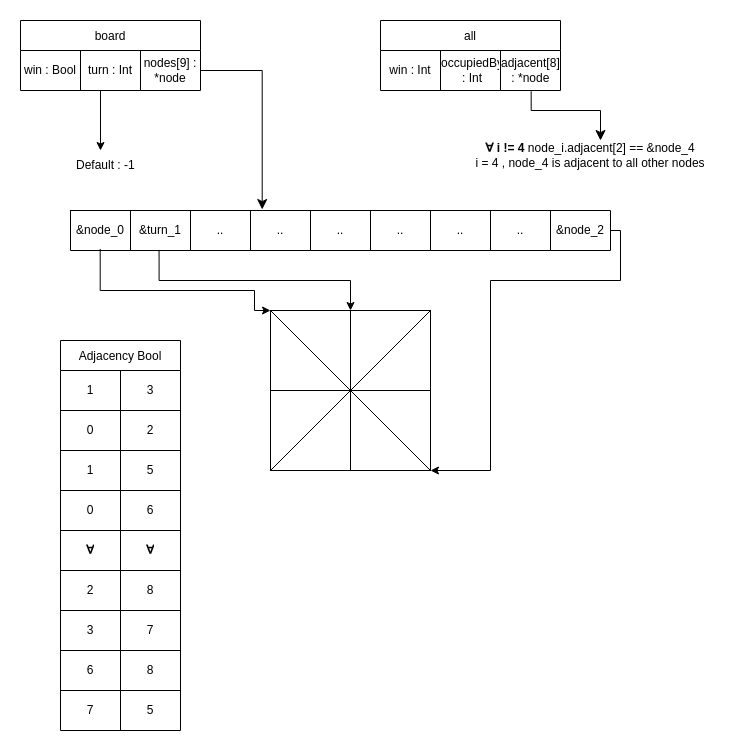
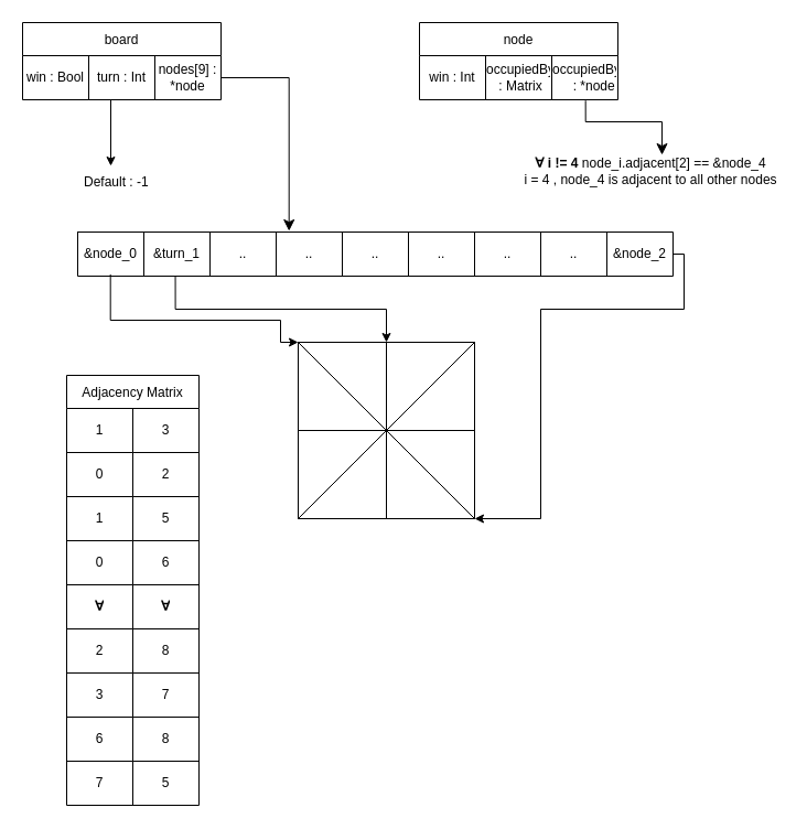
  <mxCell id="0" />
  <mxCell id="1" parent="0" />
  <mxCell id="2" value="board" style="shape=table;startSize=30;container=1;collapsible=0;childLayout=tableLayout;" vertex="1" parent="1"><mxGeometry x="20" y="20" width="180" height="70" as="geometry" /></mxCell>
  <mxCell id="3" value="" style="shape=tableRow;horizontal=0;startSize=0;swimlaneHead=0;swimlaneBody=0;strokeColor=inherit;top=0;left=0;bottom=0;right=0;collapsible=0;dropTarget=0;fillColor=none;points=[[0,0.5],[1,0.5]];portConstraint=eastwest;" vertex="1" parent="2"><mxGeometry y="30" width="180" height="40" as="geometry" /></mxCell>
  <mxCell id="4" value="&lt;div&gt;win : Bool&lt;/div&gt;" style="shape=partialRectangle;html=1;whiteSpace=wrap;connectable=0;strokeColor=inherit;overflow=hidden;fillColor=none;top=0;left=0;bottom=0;right=0;pointerEvents=1;" vertex="1" parent="3"><mxGeometry width="60" height="40" as="geometry"><mxRectangle width="60" height="40" as="alternateBounds" /></mxGeometry></mxCell>
  <mxCell id="5" value="turn : Int" style="shape=partialRectangle;html=1;whiteSpace=wrap;connectable=0;strokeColor=inherit;overflow=hidden;fillColor=none;top=0;left=0;bottom=0;right=0;pointerEvents=1;" vertex="1" parent="3"><mxGeometry x="60" width="60" height="40" as="geometry"><mxRectangle width="60" height="40" as="alternateBounds" /></mxGeometry></mxCell>
  <mxCell id="6" value="&lt;div&gt;nodes[9] : *node&lt;/div&gt;" style="shape=partialRectangle;html=1;whiteSpace=wrap;connectable=0;strokeColor=inherit;overflow=hidden;fillColor=none;top=0;left=0;bottom=0;right=0;pointerEvents=1;" vertex="1" parent="3"><mxGeometry x="120" width="60" height="40" as="geometry"><mxRectangle width="60" height="40" as="alternateBounds" /></mxGeometry></mxCell>
  <mxCell id="7" value="" style="edgeStyle=segmentEdgeStyle;endArrow=classic;html=1;curved=0;rounded=0;endSize=8;startSize=8;entryX=0.355;entryY=-0.025;entryDx=0;entryDy=0;entryPerimeter=0;" edge="1" parent="1" source="3" target="9"><mxGeometry width="50" height="50" relative="1" as="geometry"><mxPoint x="180" y="140" as="sourcePoint" /><mxPoint x="230" y="170" as="targetPoint" /></mxGeometry></mxCell>
  <mxCell id="8" value="" style="shape=table;startSize=0;container=1;collapsible=0;childLayout=tableLayout;" vertex="1" parent="1"><mxGeometry x="70" y="210" width="540" height="40" as="geometry" /></mxCell>
  <mxCell id="9" value="" style="shape=tableRow;horizontal=0;startSize=0;swimlaneHead=0;swimlaneBody=0;strokeColor=inherit;top=0;left=0;bottom=0;right=0;collapsible=0;dropTarget=0;fillColor=none;points=[[0,0.5],[1,0.5]];portConstraint=eastwest;" vertex="1" parent="8"><mxGeometry width="540" height="40" as="geometry" /></mxCell>
  <mxCell id="10" value="&amp;amp;node_0" style="shape=partialRectangle;html=1;whiteSpace=wrap;connectable=0;strokeColor=inherit;overflow=hidden;fillColor=none;top=0;left=0;bottom=0;right=0;pointerEvents=1;" vertex="1" parent="9"><mxGeometry width="60" height="40" as="geometry"><mxRectangle width="60" height="40" as="alternateBounds" /></mxGeometry></mxCell>
  <mxCell id="11" value="&lt;div&gt;&amp;amp;turn_1&lt;/div&gt;" style="shape=partialRectangle;html=1;whiteSpace=wrap;connectable=0;strokeColor=inherit;overflow=hidden;fillColor=none;top=0;left=0;bottom=0;right=0;pointerEvents=1;" vertex="1" parent="9"><mxGeometry x="60" width="60" height="40" as="geometry"><mxRectangle width="60" height="40" as="alternateBounds" /></mxGeometry></mxCell>
  <mxCell id="12" value=".." style="shape=partialRectangle;html=1;whiteSpace=wrap;connectable=0;strokeColor=inherit;overflow=hidden;fillColor=none;top=0;left=0;bottom=0;right=0;pointerEvents=1;" vertex="1" parent="9"><mxGeometry x="120" width="60" height="40" as="geometry"><mxRectangle width="60" height="40" as="alternateBounds" /></mxGeometry></mxCell>
  <mxCell id="13" value=".." style="shape=partialRectangle;html=1;whiteSpace=wrap;connectable=0;strokeColor=inherit;overflow=hidden;fillColor=none;top=0;left=0;bottom=0;right=0;pointerEvents=1;" vertex="1" parent="9"><mxGeometry x="180" width="60" height="40" as="geometry"><mxRectangle width="60" height="40" as="alternateBounds" /></mxGeometry></mxCell>
  <mxCell id="14" value=".." style="shape=partialRectangle;html=1;whiteSpace=wrap;connectable=0;strokeColor=inherit;overflow=hidden;fillColor=none;top=0;left=0;bottom=0;right=0;pointerEvents=1;" vertex="1" parent="9"><mxGeometry x="240" width="60" height="40" as="geometry"><mxRectangle width="60" height="40" as="alternateBounds" /></mxGeometry></mxCell>
  <mxCell id="15" value=".." style="shape=partialRectangle;html=1;whiteSpace=wrap;connectable=0;strokeColor=inherit;overflow=hidden;fillColor=none;top=0;left=0;bottom=0;right=0;pointerEvents=1;" vertex="1" parent="9"><mxGeometry x="300" width="60" height="40" as="geometry"><mxRectangle width="60" height="40" as="alternateBounds" /></mxGeometry></mxCell>
  <mxCell id="16" value=".." style="shape=partialRectangle;html=1;whiteSpace=wrap;connectable=0;strokeColor=inherit;overflow=hidden;fillColor=none;top=0;left=0;bottom=0;right=0;pointerEvents=1;" vertex="1" parent="9"><mxGeometry x="360" width="60" height="40" as="geometry"><mxRectangle width="60" height="40" as="alternateBounds" /></mxGeometry></mxCell>
  <mxCell id="17" value=".." style="shape=partialRectangle;html=1;whiteSpace=wrap;connectable=0;strokeColor=inherit;overflow=hidden;fillColor=none;top=0;left=0;bottom=0;right=0;pointerEvents=1;" vertex="1" parent="9"><mxGeometry x="420" width="60" height="40" as="geometry"><mxRectangle width="60" height="40" as="alternateBounds" /></mxGeometry></mxCell>
  <mxCell id="18" value="&lt;div&gt;&amp;amp;node_2&lt;br&gt;&lt;/div&gt;" style="shape=partialRectangle;html=1;whiteSpace=wrap;connectable=0;strokeColor=inherit;overflow=hidden;fillColor=none;top=0;left=0;bottom=0;right=0;pointerEvents=1;" vertex="1" parent="9"><mxGeometry x="480" width="60" height="40" as="geometry"><mxRectangle width="60" height="40" as="alternateBounds" /></mxGeometry></mxCell>
  <mxCell id="19" value="" style="endArrow=classic;html=1;rounded=0;edgeStyle=orthogonalEdgeStyle;" edge="1" parent="1"><mxGeometry width="50" height="50" relative="1" as="geometry"><mxPoint x="100" y="90" as="sourcePoint" /><mxPoint x="100" y="150" as="targetPoint" /><Array as="points"><mxPoint x="100" y="90" /></Array></mxGeometry></mxCell>
  <mxCell id="20" value="Default : -1" style="text;strokeColor=none;fillColor=none;align=left;verticalAlign=middle;spacingLeft=4;spacingRight=4;overflow=hidden;points=[[0,0.5],[1,0.5]];portConstraint=eastwest;rotatable=0;whiteSpace=wrap;html=1;" vertex="1" parent="1"><mxGeometry x="70" y="150" width="80" height="30" as="geometry" /></mxCell>
  <mxCell id="21" value="" style="group" vertex="1" connectable="0" parent="1"><mxGeometry x="270" y="310" width="160" height="160" as="geometry" /></mxCell>
  <mxCell id="22" value="" style="rounded=0;whiteSpace=wrap;html=1;" vertex="1" parent="21"><mxGeometry width="160" height="160" as="geometry" /></mxCell>
  <mxCell id="23" value="" style="endArrow=none;html=1;rounded=0;entryX=0.5;entryY=1;entryDx=0;entryDy=0;exitX=0.5;exitY=0;exitDx=0;exitDy=0;" edge="1" parent="21" source="22" target="22"><mxGeometry width="50" height="50" relative="1" as="geometry"><mxPoint x="60" y="250" as="sourcePoint" /><mxPoint x="110" y="200" as="targetPoint" /></mxGeometry></mxCell>
  <mxCell id="24" value="" style="endArrow=none;html=1;rounded=0;entryX=0;entryY=0.5;entryDx=0;entryDy=0;exitX=1;exitY=0.5;exitDx=0;exitDy=0;" edge="1" parent="21" source="22" target="22"><mxGeometry width="50" height="50" relative="1" as="geometry"><mxPoint x="100" y="30" as="sourcePoint" /><mxPoint x="100" y="190" as="targetPoint" /></mxGeometry></mxCell>
  <mxCell id="25" value="" style="endArrow=none;html=1;rounded=0;" edge="1" parent="21"><mxGeometry width="50" height="50" relative="1" as="geometry"><mxPoint y="160" as="sourcePoint" /><mxPoint x="80" y="80" as="targetPoint" /></mxGeometry></mxCell>
  <mxCell id="26" value="" style="endArrow=none;html=1;rounded=0;" edge="1" parent="21"><mxGeometry width="50" height="50" relative="1" as="geometry"><mxPoint x="80" y="80" as="sourcePoint" /><mxPoint x="160" as="targetPoint" /></mxGeometry></mxCell>
  <mxCell id="27" value="" style="endArrow=none;html=1;rounded=0;exitX=1;exitY=1;exitDx=0;exitDy=0;" edge="1" parent="21" source="22"><mxGeometry width="50" height="50" relative="1" as="geometry"><mxPoint x="90" y="90" as="sourcePoint" /><mxPoint x="80" y="80" as="targetPoint" /></mxGeometry></mxCell>
  <mxCell id="28" value="" style="endArrow=none;html=1;rounded=0;exitX=1;exitY=1;exitDx=0;exitDy=0;" edge="1" parent="21"><mxGeometry width="50" height="50" relative="1" as="geometry"><mxPoint x="80" y="80" as="sourcePoint" /><mxPoint as="targetPoint" /></mxGeometry></mxCell>
  <mxCell id="29" value="" style="endArrow=classic;html=1;rounded=0;entryX=0;entryY=0;entryDx=0;entryDy=0;exitX=0.055;exitY=0.961;exitDx=0;exitDy=0;exitPerimeter=0;edgeStyle=orthogonalEdgeStyle;" edge="1" parent="1" source="9" target="22"><mxGeometry width="50" height="50" relative="1" as="geometry"><mxPoint x="120" y="370" as="sourcePoint" /><mxPoint x="170" y="320" as="targetPoint" /><Array as="points"><mxPoint x="100" y="290" /><mxPoint x="254" y="290" /></Array></mxGeometry></mxCell>
  <mxCell id="30" value="" style="endArrow=classic;html=1;rounded=0;entryX=0.5;entryY=0;entryDx=0;entryDy=0;exitX=0.164;exitY=1.004;exitDx=0;exitDy=0;exitPerimeter=0;edgeStyle=orthogonalEdgeStyle;" edge="1" parent="1" source="9" target="22"><mxGeometry width="50" height="50" relative="1" as="geometry"><mxPoint x="280" y="320" as="sourcePoint" /><mxPoint x="330" y="270" as="targetPoint" /></mxGeometry></mxCell>
  <mxCell id="31" value="" style="endArrow=classic;html=1;rounded=0;entryX=1;entryY=1;entryDx=0;entryDy=0;edgeStyle=orthogonalEdgeStyle;exitX=1;exitY=0.5;exitDx=0;exitDy=0;" edge="1" parent="1" source="9" target="22"><mxGeometry width="50" height="50" relative="1" as="geometry"><mxPoint x="610" y="275.04" as="sourcePoint" /><mxPoint x="478.62" y="504.96" as="targetPoint" /><Array as="points"><mxPoint x="620" y="230" /><mxPoint x="620" y="280" /><mxPoint x="490" y="280" /><mxPoint x="490" y="470" /></Array></mxGeometry></mxCell>
- <mxCell id="32" value="all" style="shape=table;startSize=30;container=1;collapsible=0;childLayout=tableLayout;" vertex="1" parent="1"><mxGeometry x="380" y="20" width="180" height="70" as="geometry" /></mxCell>
+ <mxCell id="32" value="node" style="shape=table;startSize=30;container=1;collapsible=0;childLayout=tableLayout;" vertex="1" parent="1"><mxGeometry x="380" y="20" width="180" height="70" as="geometry" /></mxCell>
  <mxCell id="33" value="" style="shape=tableRow;horizontal=0;startSize=0;swimlaneHead=0;swimlaneBody=0;strokeColor=inherit;top=0;left=0;bottom=0;right=0;collapsible=0;dropTarget=0;fillColor=none;points=[[0,0.5],[1,0.5]];portConstraint=eastwest;" vertex="1" parent="32"><mxGeometry y="30" width="180" height="40" as="geometry" /></mxCell>
  <mxCell id="34" value="win : Int" style="shape=partialRectangle;html=1;whiteSpace=wrap;connectable=0;strokeColor=inherit;overflow=hidden;fillColor=none;top=0;left=0;bottom=0;right=0;pointerEvents=1;" vertex="1" parent="33"><mxGeometry width="60" height="40" as="geometry"><mxRectangle width="60" height="40" as="alternateBounds" /></mxGeometry></mxCell>
- <mxCell id="35" value="occupiedBy : Int" style="shape=partialRectangle;html=1;whiteSpace=wrap;connectable=0;strokeColor=inherit;overflow=hidden;fillColor=none;top=0;left=0;bottom=0;right=0;pointerEvents=1;" vertex="1" parent="33"><mxGeometry x="60" width="60" height="40" as="geometry"><mxRectangle width="60" height="40" as="alternateBounds" /></mxGeometry></mxCell>
- <mxCell id="36" value="adjacent[8] : *node" style="shape=partialRectangle;html=1;whiteSpace=wrap;connectable=0;strokeColor=inherit;overflow=hidden;fillColor=none;top=0;left=0;bottom=0;right=0;pointerEvents=1;" vertex="1" parent="33"><mxGeometry x="120" width="60" height="40" as="geometry"><mxRectangle width="60" height="40" as="alternateBounds" /></mxGeometry></mxCell>
+ <mxCell id="35" value="occupiedBy : Matrix" style="shape=partialRectangle;html=1;whiteSpace=wrap;connectable=0;strokeColor=inherit;overflow=hidden;fillColor=none;top=0;left=0;bottom=0;right=0;pointerEvents=1;" vertex="1" parent="33"><mxGeometry x="60" width="60" height="40" as="geometry"><mxRectangle width="60" height="40" as="alternateBounds" /></mxGeometry></mxCell>
+ <mxCell id="36" value="occupiedBy[8] : *node" style="shape=partialRectangle;html=1;whiteSpace=wrap;connectable=0;strokeColor=inherit;overflow=hidden;fillColor=none;top=0;left=0;bottom=0;right=0;pointerEvents=1;" vertex="1" parent="33"><mxGeometry x="120" width="60" height="40" as="geometry"><mxRectangle width="60" height="40" as="alternateBounds" /></mxGeometry></mxCell>
  <mxCell id="37" value="" style="edgeStyle=segmentEdgeStyle;endArrow=classic;html=1;curved=0;rounded=0;endSize=8;startSize=8;exitX=0.837;exitY=1.018;exitDx=0;exitDy=0;exitPerimeter=0;" edge="1" parent="1" source="33"><mxGeometry width="50" height="50" relative="1" as="geometry"><mxPoint x="530" y="110" as="sourcePoint" /><mxPoint x="600" y="140" as="targetPoint" /><Array as="points"><mxPoint x="531" y="110" /><mxPoint x="600" y="110" /></Array></mxGeometry></mxCell>
  <mxCell id="38" value="&lt;div&gt;&lt;span lang=&quot;en&quot; class=&quot;BxUVEf ILfuVd&quot;&gt;&lt;span class=&quot;hgKElc&quot;&gt;&lt;b&gt;∀ i != 4 &lt;/b&gt;&lt;/span&gt;&lt;/span&gt;node_i.adjacent[2] == &amp;amp;node_4 &lt;br&gt;&lt;/div&gt;&lt;div&gt;i = 4 , node_4 is adjacent to all other nodes&lt;br&gt;&lt;/div&gt;" style="text;html=1;align=center;verticalAlign=middle;whiteSpace=wrap;rounded=0;" vertex="1" parent="1"><mxGeometry x="470" y="140" width="240" height="30" as="geometry" /></mxCell>
- <mxCell id="39" value="Adjacency Bool" style="shape=table;startSize=30;container=1;collapsible=0;childLayout=tableLayout;" vertex="1" parent="1"><mxGeometry x="60" y="340" width="120" height="390" as="geometry" /></mxCell>
+ <mxCell id="39" value="Adjacency Matrix" style="shape=table;startSize=30;container=1;collapsible=0;childLayout=tableLayout;" vertex="1" parent="1"><mxGeometry x="60" y="340" width="120" height="390" as="geometry" /></mxCell>
  <mxCell id="40" value="" style="shape=tableRow;horizontal=0;startSize=0;swimlaneHead=0;swimlaneBody=0;strokeColor=inherit;top=0;left=0;bottom=0;right=0;collapsible=0;dropTarget=0;fillColor=none;points=[[0,0.5],[1,0.5]];portConstraint=eastwest;" vertex="1" parent="39"><mxGeometry y="30" width="120" height="40" as="geometry" /></mxCell>
  <mxCell id="41" value="1" style="shape=partialRectangle;html=1;whiteSpace=wrap;connectable=0;strokeColor=inherit;overflow=hidden;fillColor=none;top=0;left=0;bottom=0;right=0;pointerEvents=1;" vertex="1" parent="40"><mxGeometry width="60" height="40" as="geometry"><mxRectangle width="60" height="40" as="alternateBounds" /></mxGeometry></mxCell>
  <mxCell id="42" value="3" style="shape=partialRectangle;html=1;whiteSpace=wrap;connectable=0;strokeColor=inherit;overflow=hidden;fillColor=none;top=0;left=0;bottom=0;right=0;pointerEvents=1;" vertex="1" parent="40"><mxGeometry x="60" width="60" height="40" as="geometry"><mxRectangle width="60" height="40" as="alternateBounds" /></mxGeometry></mxCell>
  <mxCell id="43" value="" style="shape=tableRow;horizontal=0;startSize=0;swimlaneHead=0;swimlaneBody=0;strokeColor=inherit;top=0;left=0;bottom=0;right=0;collapsible=0;dropTarget=0;fillColor=none;points=[[0,0.5],[1,0.5]];portConstraint=eastwest;" vertex="1" parent="39"><mxGeometry y="70" width="120" height="40" as="geometry" /></mxCell>
  <mxCell id="44" value="0" style="shape=partialRectangle;html=1;whiteSpace=wrap;connectable=0;strokeColor=inherit;overflow=hidden;fillColor=none;top=0;left=0;bottom=0;right=0;pointerEvents=1;" vertex="1" parent="43"><mxGeometry width="60" height="40" as="geometry"><mxRectangle width="60" height="40" as="alternateBounds" /></mxGeometry></mxCell>
  <mxCell id="45" value="2" style="shape=partialRectangle;html=1;whiteSpace=wrap;connectable=0;strokeColor=inherit;overflow=hidden;fillColor=none;top=0;left=0;bottom=0;right=0;pointerEvents=1;" vertex="1" parent="43"><mxGeometry x="60" width="60" height="40" as="geometry"><mxRectangle width="60" height="40" as="alternateBounds" /></mxGeometry></mxCell>
  <mxCell id="46" value="" style="shape=tableRow;horizontal=0;startSize=0;swimlaneHead=0;swimlaneBody=0;strokeColor=inherit;top=0;left=0;bottom=0;right=0;collapsible=0;dropTarget=0;fillColor=none;points=[[0,0.5],[1,0.5]];portConstraint=eastwest;" vertex="1" parent="39"><mxGeometry y="110" width="120" height="40" as="geometry" /></mxCell>
  <mxCell id="47" value="1" style="shape=partialRectangle;html=1;whiteSpace=wrap;connectable=0;strokeColor=inherit;overflow=hidden;fillColor=none;top=0;left=0;bottom=0;right=0;pointerEvents=1;" vertex="1" parent="46"><mxGeometry width="60" height="40" as="geometry"><mxRectangle width="60" height="40" as="alternateBounds" /></mxGeometry></mxCell>
  <mxCell id="48" value="5" style="shape=partialRectangle;html=1;whiteSpace=wrap;connectable=0;strokeColor=inherit;overflow=hidden;fillColor=none;top=0;left=0;bottom=0;right=0;pointerEvents=1;" vertex="1" parent="46"><mxGeometry x="60" width="60" height="40" as="geometry"><mxRectangle width="60" height="40" as="alternateBounds" /></mxGeometry></mxCell>
  <mxCell id="49" value="" style="shape=tableRow;horizontal=0;startSize=0;swimlaneHead=0;swimlaneBody=0;strokeColor=inherit;top=0;left=0;bottom=0;right=0;collapsible=0;dropTarget=0;fillColor=none;points=[[0,0.5],[1,0.5]];portConstraint=eastwest;" vertex="1" parent="39"><mxGeometry y="150" width="120" height="40" as="geometry" /></mxCell>
  <mxCell id="50" value="0" style="shape=partialRectangle;html=1;whiteSpace=wrap;connectable=0;strokeColor=inherit;overflow=hidden;fillColor=none;top=0;left=0;bottom=0;right=0;pointerEvents=1;" vertex="1" parent="49"><mxGeometry width="60" height="40" as="geometry"><mxRectangle width="60" height="40" as="alternateBounds" /></mxGeometry></mxCell>
  <mxCell id="51" value="6" style="shape=partialRectangle;html=1;whiteSpace=wrap;connectable=0;strokeColor=inherit;overflow=hidden;fillColor=none;top=0;left=0;bottom=0;right=0;pointerEvents=1;" vertex="1" parent="49"><mxGeometry x="60" width="60" height="40" as="geometry"><mxRectangle width="60" height="40" as="alternateBounds" /></mxGeometry></mxCell>
  <mxCell id="52" value="" style="shape=tableRow;horizontal=0;startSize=0;swimlaneHead=0;swimlaneBody=0;strokeColor=inherit;top=0;left=0;bottom=0;right=0;collapsible=0;dropTarget=0;fillColor=none;points=[[0,0.5],[1,0.5]];portConstraint=eastwest;" vertex="1" parent="39"><mxGeometry y="190" width="120" height="40" as="geometry" /></mxCell>
  <mxCell id="53" value="&lt;span lang=&quot;en&quot; class=&quot;BxUVEf ILfuVd&quot;&gt;&lt;span class=&quot;hgKElc&quot;&gt;&lt;b&gt;∀&lt;/b&gt;&lt;/span&gt;&lt;/span&gt;" style="shape=partialRectangle;html=1;whiteSpace=wrap;connectable=0;strokeColor=inherit;overflow=hidden;fillColor=none;top=0;left=0;bottom=0;right=0;pointerEvents=1;" vertex="1" parent="52"><mxGeometry width="60" height="40" as="geometry"><mxRectangle width="60" height="40" as="alternateBounds" /></mxGeometry></mxCell>
  <mxCell id="54" value="&lt;span lang=&quot;en&quot; class=&quot;BxUVEf ILfuVd&quot;&gt;&lt;span class=&quot;hgKElc&quot;&gt;&lt;b&gt;∀&lt;/b&gt;&lt;/span&gt;&lt;/span&gt;" style="shape=partialRectangle;html=1;whiteSpace=wrap;connectable=0;strokeColor=inherit;overflow=hidden;fillColor=none;top=0;left=0;bottom=0;right=0;pointerEvents=1;" vertex="1" parent="52"><mxGeometry x="60" width="60" height="40" as="geometry"><mxRectangle width="60" height="40" as="alternateBounds" /></mxGeometry></mxCell>
  <mxCell id="55" value="" style="shape=tableRow;horizontal=0;startSize=0;swimlaneHead=0;swimlaneBody=0;strokeColor=inherit;top=0;left=0;bottom=0;right=0;collapsible=0;dropTarget=0;fillColor=none;points=[[0,0.5],[1,0.5]];portConstraint=eastwest;" vertex="1" parent="39"><mxGeometry y="230" width="120" height="40" as="geometry" /></mxCell>
  <mxCell id="56" value="2" style="shape=partialRectangle;html=1;whiteSpace=wrap;connectable=0;strokeColor=inherit;overflow=hidden;fillColor=none;top=0;left=0;bottom=0;right=0;pointerEvents=1;" vertex="1" parent="55"><mxGeometry width="60" height="40" as="geometry"><mxRectangle width="60" height="40" as="alternateBounds" /></mxGeometry></mxCell>
  <mxCell id="57" value="8" style="shape=partialRectangle;html=1;whiteSpace=wrap;connectable=0;strokeColor=inherit;overflow=hidden;fillColor=none;top=0;left=0;bottom=0;right=0;pointerEvents=1;" vertex="1" parent="55"><mxGeometry x="60" width="60" height="40" as="geometry"><mxRectangle width="60" height="40" as="alternateBounds" /></mxGeometry></mxCell>
  <mxCell id="58" value="" style="shape=tableRow;horizontal=0;startSize=0;swimlaneHead=0;swimlaneBody=0;strokeColor=inherit;top=0;left=0;bottom=0;right=0;collapsible=0;dropTarget=0;fillColor=none;points=[[0,0.5],[1,0.5]];portConstraint=eastwest;" vertex="1" parent="39"><mxGeometry y="270" width="120" height="40" as="geometry" /></mxCell>
  <mxCell id="59" value="3" style="shape=partialRectangle;html=1;whiteSpace=wrap;connectable=0;strokeColor=inherit;overflow=hidden;fillColor=none;top=0;left=0;bottom=0;right=0;pointerEvents=1;" vertex="1" parent="58"><mxGeometry width="60" height="40" as="geometry"><mxRectangle width="60" height="40" as="alternateBounds" /></mxGeometry></mxCell>
  <mxCell id="60" value="7" style="shape=partialRectangle;html=1;whiteSpace=wrap;connectable=0;strokeColor=inherit;overflow=hidden;fillColor=none;top=0;left=0;bottom=0;right=0;pointerEvents=1;" vertex="1" parent="58"><mxGeometry x="60" width="60" height="40" as="geometry"><mxRectangle width="60" height="40" as="alternateBounds" /></mxGeometry></mxCell>
  <mxCell id="61" value="" style="shape=tableRow;horizontal=0;startSize=0;swimlaneHead=0;swimlaneBody=0;strokeColor=inherit;top=0;left=0;bottom=0;right=0;collapsible=0;dropTarget=0;fillColor=none;points=[[0,0.5],[1,0.5]];portConstraint=eastwest;" vertex="1" parent="39"><mxGeometry y="310" width="120" height="40" as="geometry" /></mxCell>
  <mxCell id="62" value="6" style="shape=partialRectangle;html=1;whiteSpace=wrap;connectable=0;strokeColor=inherit;overflow=hidden;fillColor=none;top=0;left=0;bottom=0;right=0;pointerEvents=1;" vertex="1" parent="61"><mxGeometry width="60" height="40" as="geometry"><mxRectangle width="60" height="40" as="alternateBounds" /></mxGeometry></mxCell>
  <mxCell id="63" value="8" style="shape=partialRectangle;html=1;whiteSpace=wrap;connectable=0;strokeColor=inherit;overflow=hidden;fillColor=none;top=0;left=0;bottom=0;right=0;pointerEvents=1;" vertex="1" parent="61"><mxGeometry x="60" width="60" height="40" as="geometry"><mxRectangle width="60" height="40" as="alternateBounds" /></mxGeometry></mxCell>
  <mxCell id="64" value="" style="shape=tableRow;horizontal=0;startSize=0;swimlaneHead=0;swimlaneBody=0;strokeColor=inherit;top=0;left=0;bottom=0;right=0;collapsible=0;dropTarget=0;fillColor=none;points=[[0,0.5],[1,0.5]];portConstraint=eastwest;" vertex="1" parent="39"><mxGeometry y="350" width="120" height="40" as="geometry" /></mxCell>
  <mxCell id="65" value="7" style="shape=partialRectangle;html=1;whiteSpace=wrap;connectable=0;strokeColor=inherit;overflow=hidden;fillColor=none;top=0;left=0;bottom=0;right=0;pointerEvents=1;" vertex="1" parent="64"><mxGeometry width="60" height="40" as="geometry"><mxRectangle width="60" height="40" as="alternateBounds" /></mxGeometry></mxCell>
  <mxCell id="66" value="5" style="shape=partialRectangle;html=1;whiteSpace=wrap;connectable=0;strokeColor=inherit;overflow=hidden;fillColor=none;top=0;left=0;bottom=0;right=0;pointerEvents=1;" vertex="1" parent="64"><mxGeometry x="60" width="60" height="40" as="geometry"><mxRectangle width="60" height="40" as="alternateBounds" /></mxGeometry></mxCell>
